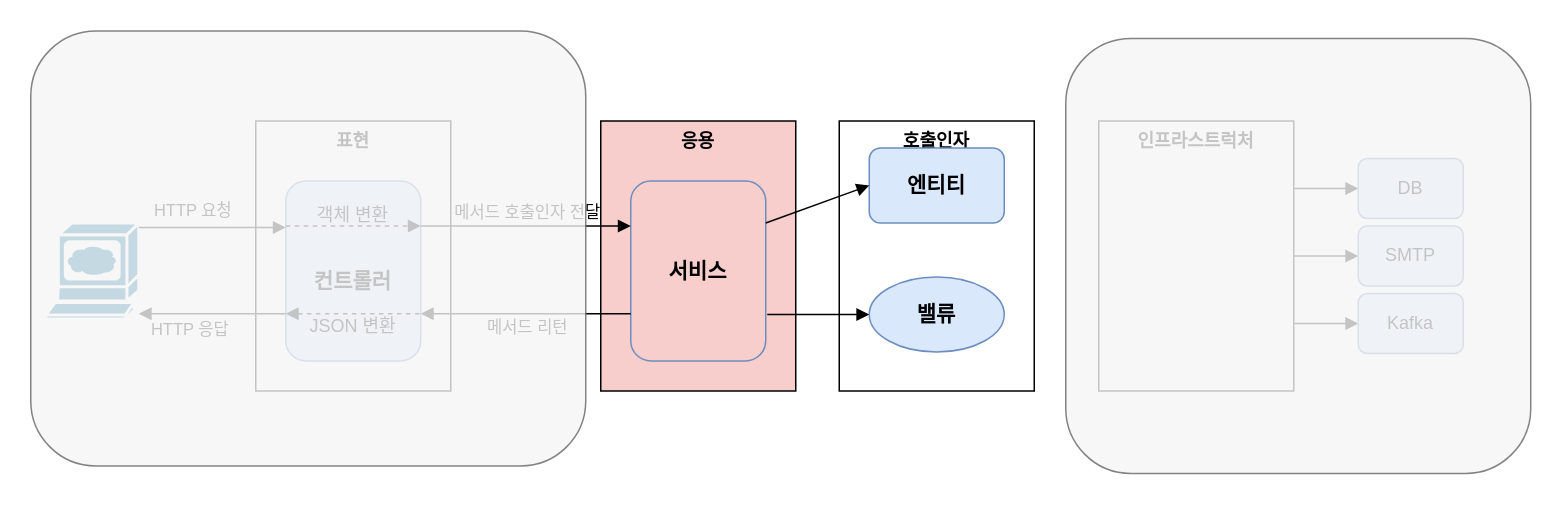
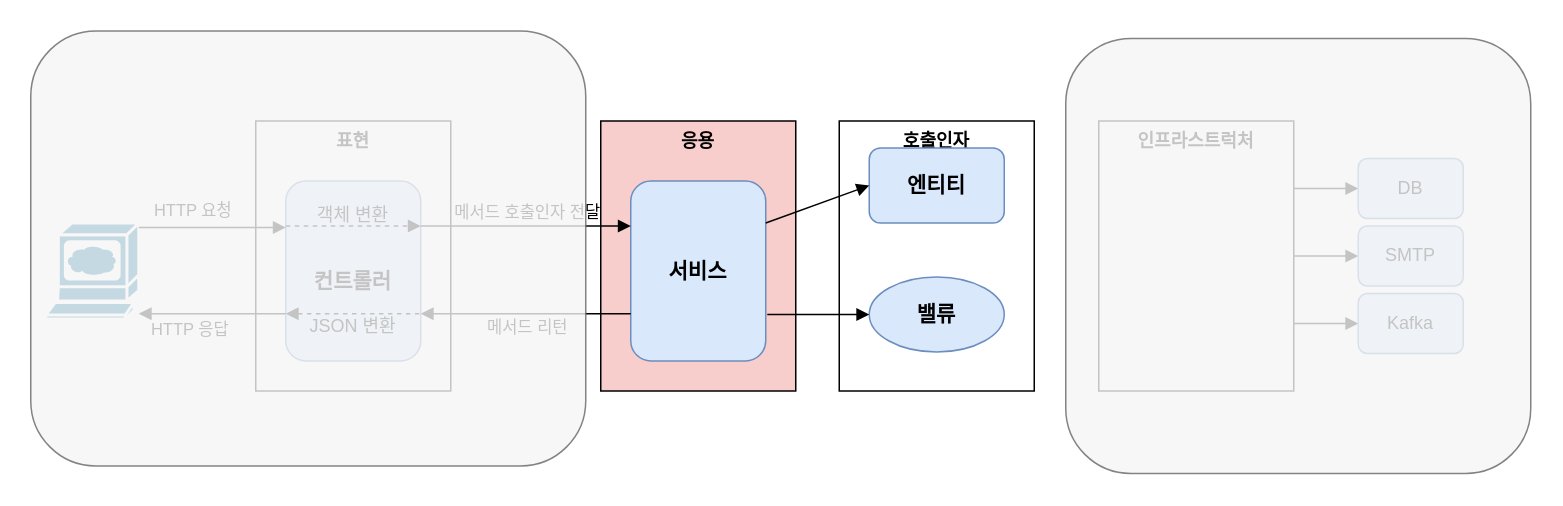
  <mxCell id="0" />
  <mxCell id="1" parent="0" />
  <mxCell id="2" value="" style="shape=mxgraph.cisco.computers_and_peripherals.web_browser;html=1;pointerEvents=1;dashed=0;fillColor=#036897;strokeColor=#ffffff;strokeWidth=2;verticalLabelPosition=bottom;verticalAlign=top;align=center;outlineConnect=0;" vertex="1" parent="1"><mxGeometry x="30" y="148" width="62" height="64" as="geometry" /></mxCell>
  <mxCell id="3" value="표현" style="rounded=0;whiteSpace=wrap;html=1;verticalAlign=top;fontStyle=1" vertex="1" parent="1"><mxGeometry x="170" y="80" width="130" height="180" as="geometry" /></mxCell>
  <mxCell id="4" value="객체 변환&lt;div&gt;&lt;br&gt;&lt;/div&gt;&lt;div&gt;&lt;br&gt;&lt;/div&gt;&lt;div&gt;&lt;b&gt;&lt;font style=&quot;font-size: 14px;&quot;&gt;컨트롤러&lt;/font&gt;&lt;/b&gt;&lt;/div&gt;&lt;div&gt;&lt;br&gt;&lt;/div&gt;&lt;div&gt;JSON 변환&lt;/div&gt;" style="rounded=1;whiteSpace=wrap;html=1;fillColor=#dae8fc;strokeColor=#6c8ebf;" vertex="1" parent="1"><mxGeometry x="190" y="120" width="90" height="120" as="geometry" /></mxCell>
  <mxCell id="5" value="응용" style="rounded=0;whiteSpace=wrap;html=1;verticalAlign=top;fontStyle=1;fillColor=#f8cecc;" vertex="1" parent="1"><mxGeometry x="400" y="80" width="130" height="180" as="geometry" /></mxCell>
- <mxCell id="6" value="서비스" style="rounded=1;whiteSpace=wrap;html=1;fontStyle=1;fontSize=14;fillColor=#f8cecc;strokeColor=#6c8ebf;" vertex="1" parent="1"><mxGeometry x="420" y="120" width="90" height="120" as="geometry" /></mxCell>
+ <mxCell id="6" value="서비스" style="rounded=1;whiteSpace=wrap;html=1;fontStyle=1;fontSize=14;fillColor=#dae8fc;strokeColor=#6c8ebf;" vertex="1" parent="1"><mxGeometry x="420" y="120" width="90" height="120" as="geometry" /></mxCell>
  <mxCell id="7" value="호출인자" style="rounded=0;whiteSpace=wrap;html=1;verticalAlign=top;fontStyle=1" vertex="1" parent="1"><mxGeometry x="559" y="80" width="130" height="180" as="geometry" /></mxCell>
  <mxCell id="8" value="엔티티" style="rounded=1;whiteSpace=wrap;html=1;fontStyle=1;fontSize=14;fillColor=#dae8fc;strokeColor=#6c8ebf;" vertex="1" parent="1"><mxGeometry x="579" y="98" width="90" height="50" as="geometry" /></mxCell>
  <mxCell id="9" value="밸류" style="ellipse;whiteSpace=wrap;html=1;fontStyle=1;fontSize=14;fillColor=#dae8fc;strokeColor=#6c8ebf;" vertex="1" parent="1"><mxGeometry x="579" y="184" width="90" height="50" as="geometry" /></mxCell>
  <mxCell id="10" style="edgeStyle=orthogonalEdgeStyle;rounded=0;orthogonalLoop=1;jettySize=auto;html=1;exitX=1;exitY=0.25;exitDx=0;exitDy=0;entryX=0;entryY=0.5;entryDx=0;entryDy=0;endArrow=block;endFill=1;" edge="1" parent="1" source="13" target="14"><mxGeometry relative="1" as="geometry" /></mxCell>
  <mxCell id="11" style="edgeStyle=orthogonalEdgeStyle;rounded=0;orthogonalLoop=1;jettySize=auto;html=1;entryX=0;entryY=0.5;entryDx=0;entryDy=0;endArrow=block;endFill=1;" edge="1" parent="1" source="13" target="15"><mxGeometry relative="1" as="geometry" /></mxCell>
  <mxCell id="12" style="edgeStyle=orthogonalEdgeStyle;rounded=0;orthogonalLoop=1;jettySize=auto;html=1;exitX=1;exitY=0.75;exitDx=0;exitDy=0;endArrow=block;endFill=1;" edge="1" parent="1" source="13" target="16"><mxGeometry relative="1" as="geometry" /></mxCell>
  <mxCell id="13" value="인프라스트럭처" style="rounded=0;whiteSpace=wrap;html=1;verticalAlign=top;fontStyle=1" vertex="1" parent="1"><mxGeometry x="732" y="80" width="130" height="180" as="geometry" /></mxCell>
  <mxCell id="14" value="DB" style="rounded=1;whiteSpace=wrap;html=1;fillColor=#dae8fc;strokeColor=#6c8ebf;" vertex="1" parent="1"><mxGeometry x="905" y="105" width="70" height="40" as="geometry" /></mxCell>
  <mxCell id="15" value="SMTP" style="rounded=1;whiteSpace=wrap;html=1;fillColor=#dae8fc;strokeColor=#6c8ebf;" vertex="1" parent="1"><mxGeometry x="905" y="150" width="70" height="40" as="geometry" /></mxCell>
  <mxCell id="16" value="Kafka" style="rounded=1;whiteSpace=wrap;html=1;fillColor=#dae8fc;strokeColor=#6c8ebf;" vertex="1" parent="1"><mxGeometry x="905" y="195" width="70" height="40" as="geometry" /></mxCell>
  <mxCell id="17" value="" style="endArrow=block;html=1;rounded=0;entryX=0;entryY=0.25;entryDx=0;entryDy=0;endFill=1;" edge="1" parent="1"><mxGeometry width="50" height="50" relative="1" as="geometry"><mxPoint x="92" y="151" as="sourcePoint" /><mxPoint x="190" y="151" as="targetPoint" /></mxGeometry></mxCell>
  <mxCell id="18" value="HTTP 요청" style="edgeLabel;html=1;align=center;verticalAlign=middle;resizable=0;points=[];" vertex="1" connectable="0" parent="17"><mxGeometry x="-0.643" y="1" relative="1" as="geometry"><mxPoint x="18" y="-11" as="offset" /></mxGeometry></mxCell>
  <mxCell id="19" value="" style="endArrow=none;html=1;rounded=0;entryX=0;entryY=0.25;entryDx=0;entryDy=0;endFill=0;startArrow=block;startFill=1;" edge="1" parent="1"><mxGeometry width="50" height="50" relative="1" as="geometry"><mxPoint x="92" y="208.5" as="sourcePoint" /><mxPoint x="190" y="208.5" as="targetPoint" /></mxGeometry></mxCell>
  <mxCell id="20" value="HTTP 응답" style="edgeLabel;html=1;align=center;verticalAlign=middle;resizable=0;points=[];" vertex="1" connectable="0" parent="19"><mxGeometry x="-0.5" y="3" relative="1" as="geometry"><mxPoint x="8" y="13" as="offset" /></mxGeometry></mxCell>
  <mxCell id="21" value="" style="endArrow=block;html=1;rounded=0;entryX=0;entryY=0.25;entryDx=0;entryDy=0;endFill=1;" edge="1" parent="1" target="6"><mxGeometry width="50" height="50" relative="1" as="geometry"><mxPoint x="280" y="150" as="sourcePoint" /><mxPoint x="378" y="150" as="targetPoint" /></mxGeometry></mxCell>
  <mxCell id="22" value="메서드 호출인자 전달" style="edgeLabel;html=1;align=center;verticalAlign=middle;resizable=0;points=[];" vertex="1" connectable="0" parent="21"><mxGeometry x="-0.643" y="1" relative="1" as="geometry"><mxPoint x="45" y="-9" as="offset" /></mxGeometry></mxCell>
  <mxCell id="23" value="" style="endArrow=none;html=1;rounded=0;entryX=0;entryY=0.25;entryDx=0;entryDy=0;endFill=0;startArrow=block;startFill=1;" edge="1" parent="1"><mxGeometry width="50" height="50" relative="1" as="geometry"><mxPoint x="280" y="208.5" as="sourcePoint" /><mxPoint x="420" y="208.5" as="targetPoint" /></mxGeometry></mxCell>
  <mxCell id="24" value="메서드 리턴" style="edgeLabel;html=1;align=center;verticalAlign=middle;resizable=0;points=[];" vertex="1" connectable="0" parent="23"><mxGeometry x="-0.643" y="1" relative="1" as="geometry"><mxPoint x="45" y="10" as="offset" /></mxGeometry></mxCell>
  <mxCell id="25" value="" style="endArrow=block;html=1;rounded=0;endFill=1;dashed=1;entryX=1;entryY=0.25;entryDx=0;entryDy=0;" edge="1" parent="1" target="4"><mxGeometry width="50" height="50" relative="1" as="geometry"><mxPoint x="190" y="150" as="sourcePoint" /><mxPoint x="248" y="150" as="targetPoint" /></mxGeometry></mxCell>
  <mxCell id="26" value="" style="endArrow=none;html=1;rounded=0;endFill=0;dashed=1;entryX=1;entryY=0.25;entryDx=0;entryDy=0;startArrow=block;startFill=1;" edge="1" parent="1"><mxGeometry width="50" height="50" relative="1" as="geometry"><mxPoint x="190" y="208.5" as="sourcePoint" /><mxPoint x="280" y="208.5" as="targetPoint" /></mxGeometry></mxCell>
  <mxCell id="27" value="" style="endArrow=block;html=1;rounded=0;entryX=0;entryY=0.5;entryDx=0;entryDy=0;endFill=1;" edge="1" parent="1" target="8"><mxGeometry width="50" height="50" relative="1" as="geometry"><mxPoint x="510" y="148" as="sourcePoint" /><mxPoint x="650" y="148" as="targetPoint" /></mxGeometry></mxCell>
  <mxCell id="28" value="" style="endArrow=block;html=1;rounded=0;entryX=0;entryY=0.5;entryDx=0;entryDy=0;endFill=1;" edge="1" parent="1" target="9"><mxGeometry width="50" height="50" relative="1" as="geometry"><mxPoint x="511" y="209" as="sourcePoint" /><mxPoint x="603" y="202" as="targetPoint" /></mxGeometry></mxCell>
  <mxCell id="29" value="" style="rounded=1;whiteSpace=wrap;html=1;fillColor=#f5f5f5;fontColor=#333333;strokeColor=#666666;opacity=80;" vertex="1" parent="1"><mxGeometry x="710" y="25" width="310" height="290" as="geometry" /></mxCell>
  <mxCell id="30" value="" style="rounded=1;whiteSpace=wrap;html=1;fillColor=#f5f5f5;fontColor=#333333;strokeColor=#666666;opacity=80;" vertex="1" parent="1"><mxGeometry x="20" y="20" width="370" height="290" as="geometry" /></mxCell>
